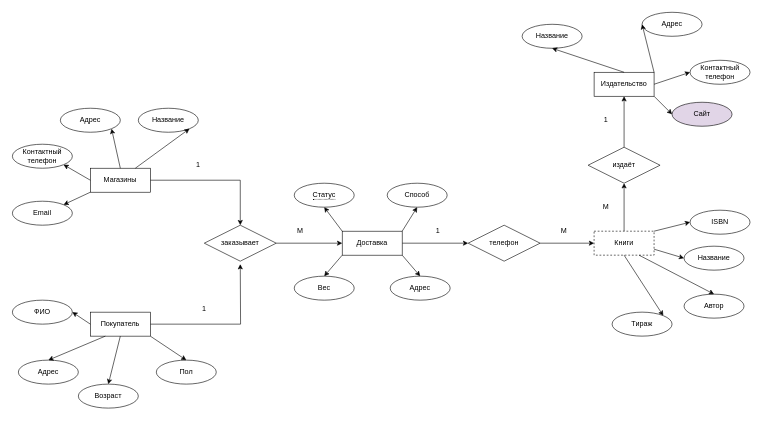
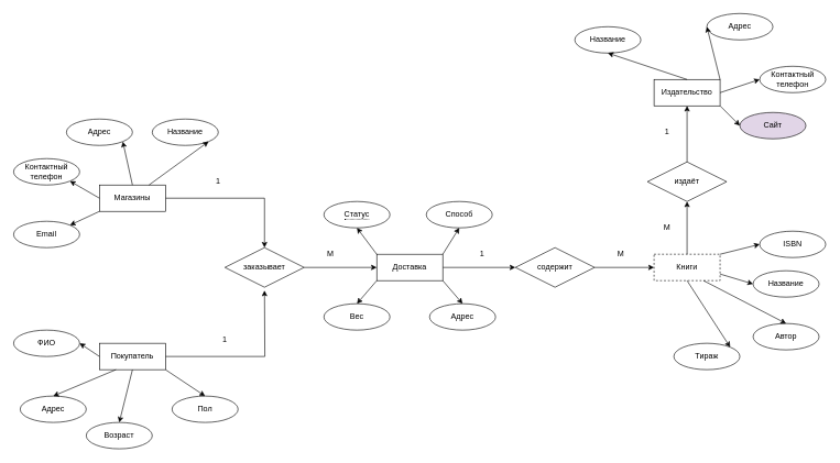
  <mxCell id="0" />
  <mxCell id="1" parent="0" />
  <mxCell id="2" style="edgeStyle=orthogonalEdgeStyle;rounded=0;orthogonalLoop=1;jettySize=auto;html=1;exitX=1;exitY=0.5;exitDx=0;exitDy=0;entryX=0.5;entryY=0;entryDx=0;entryDy=0;" edge="1" parent="1" source="3" target="54"><mxGeometry relative="1" as="geometry" /></mxCell>
  <mxCell id="3" value="Магазины" style="whiteSpace=wrap;html=1;align=center;" parent="1" vertex="1"><mxGeometry x="150" y="280" width="100" height="40" as="geometry" /></mxCell>
  <mxCell id="4" value="Название" style="ellipse;whiteSpace=wrap;html=1;align=center;" parent="1" vertex="1"><mxGeometry x="230" y="180" width="100" height="40" as="geometry" /></mxCell>
  <mxCell id="5" value="Адрес" style="ellipse;whiteSpace=wrap;html=1;align=center;" parent="1" vertex="1"><mxGeometry x="100" y="180" width="100" height="40" as="geometry" /></mxCell>
  <mxCell id="6" value="Контактный&lt;br&gt;телефон" style="ellipse;whiteSpace=wrap;html=1;align=center;" parent="1" vertex="1"><mxGeometry x="20" y="240" width="100" height="40" as="geometry" /></mxCell>
  <mxCell id="7" value="Email" style="ellipse;whiteSpace=wrap;html=1;align=center;" parent="1" vertex="1"><mxGeometry x="20" y="335" width="100" height="40" as="geometry" /></mxCell>
  <mxCell id="8" style="edgeStyle=orthogonalEdgeStyle;rounded=0;orthogonalLoop=1;jettySize=auto;html=1;exitX=1;exitY=0.5;exitDx=0;exitDy=0;entryX=0;entryY=0.5;entryDx=0;entryDy=0;" edge="1" parent="1" source="9" target="23"><mxGeometry relative="1" as="geometry" /></mxCell>
  <mxCell id="9" value="Доставка" style="whiteSpace=wrap;html=1;align=center;" parent="1" vertex="1"><mxGeometry x="570" y="385" width="100" height="40" as="geometry" /></mxCell>
  <mxCell id="10" value="&lt;span style=&quot;border-bottom: 1px dotted&quot;&gt;Статус&lt;/span&gt;" style="ellipse;whiteSpace=wrap;html=1;align=center;" parent="1" vertex="1"><mxGeometry x="490" y="305" width="100" height="40" as="geometry" /></mxCell>
  <mxCell id="11" value="Способ" style="ellipse;whiteSpace=wrap;html=1;align=center;" parent="1" vertex="1"><mxGeometry x="645" y="305" width="100" height="40" as="geometry" /></mxCell>
  <mxCell id="12" value="Контактный&lt;br&gt;телефон" style="ellipse;whiteSpace=wrap;html=1;align=center;" parent="1" vertex="1"><mxGeometry x="1150" y="100" width="100" height="40" as="geometry" /></mxCell>
  <mxCell id="13" value="Вес" style="ellipse;whiteSpace=wrap;html=1;align=center;" parent="1" vertex="1"><mxGeometry x="490" y="460" width="100" height="40" as="geometry" /></mxCell>
  <mxCell id="14" style="edgeStyle=orthogonalEdgeStyle;rounded=0;orthogonalLoop=1;jettySize=auto;html=1;exitX=1;exitY=0.5;exitDx=0;exitDy=0;" edge="1" parent="1" source="15"><mxGeometry relative="1" as="geometry"><mxPoint x="400" y="440" as="targetPoint" /></mxGeometry></mxCell>
  <mxCell id="15" value="Покупатель" style="whiteSpace=wrap;html=1;align=center;" parent="1" vertex="1"><mxGeometry x="150" y="520" width="100" height="40" as="geometry" /></mxCell>
  <mxCell id="16" value="ФИО" style="ellipse;whiteSpace=wrap;html=1;align=center;" parent="1" vertex="1"><mxGeometry x="20" y="500" width="100" height="40" as="geometry" /></mxCell>
  <mxCell id="17" value="Адрес" style="ellipse;whiteSpace=wrap;html=1;align=center;" parent="1" vertex="1"><mxGeometry x="30" y="600" width="100" height="40" as="geometry" /></mxCell>
  <mxCell id="18" value="Возраст" style="ellipse;whiteSpace=wrap;html=1;align=center;" parent="1" vertex="1"><mxGeometry x="130" y="640" width="100" height="40" as="geometry" /></mxCell>
  <mxCell id="19" value="Пол" style="ellipse;whiteSpace=wrap;html=1;align=center;" parent="1" vertex="1"><mxGeometry x="260" y="600" width="100" height="40" as="geometry" /></mxCell>
  <mxCell id="20" style="edgeStyle=orthogonalEdgeStyle;rounded=0;orthogonalLoop=1;jettySize=auto;html=1;exitX=0.5;exitY=0;exitDx=0;exitDy=0;entryX=0.5;entryY=1;entryDx=0;entryDy=0;" edge="1" parent="1" source="21" target="56"><mxGeometry relative="1" as="geometry" /></mxCell>
  <mxCell id="21" value="Книги" style="whiteSpace=wrap;html=1;align=center;dashed=1;" parent="1" vertex="1"><mxGeometry x="990" y="385" width="100" height="40" as="geometry" /></mxCell>
  <mxCell id="22" style="edgeStyle=orthogonalEdgeStyle;rounded=0;orthogonalLoop=1;jettySize=auto;html=1;exitX=1;exitY=0.5;exitDx=0;exitDy=0;entryX=0;entryY=0.5;entryDx=0;entryDy=0;" edge="1" parent="1" source="23" target="21"><mxGeometry relative="1" as="geometry" /></mxCell>
- <mxCell id="23" value="телефон" style="shape=rhombus;perimeter=rhombusPerimeter;whiteSpace=wrap;html=1;align=center;" parent="1" vertex="1"><mxGeometry x="780" y="375" width="120" height="60" as="geometry" /></mxCell>
+ <mxCell id="23" value="содержит" style="shape=rhombus;perimeter=rhombusPerimeter;whiteSpace=wrap;html=1;align=center;" parent="1" vertex="1"><mxGeometry x="780" y="375" width="120" height="60" as="geometry" /></mxCell>
  <mxCell id="24" value="Издательство" style="whiteSpace=wrap;html=1;align=center;" parent="1" vertex="1"><mxGeometry x="990" y="120" width="100" height="40" as="geometry" /></mxCell>
  <mxCell id="25" value="Название" style="ellipse;whiteSpace=wrap;html=1;align=center;" parent="1" vertex="1"><mxGeometry x="870" y="40" width="100" height="40" as="geometry" /></mxCell>
  <mxCell id="26" value="Адрес" style="ellipse;whiteSpace=wrap;html=1;align=center;" parent="1" vertex="1"><mxGeometry x="1070" y="20" width="100" height="40" as="geometry" /></mxCell>
  <mxCell id="27" value="Адрес" style="ellipse;whiteSpace=wrap;html=1;align=center;" parent="1" vertex="1"><mxGeometry x="650" y="460" width="100" height="40" as="geometry" /></mxCell>
  <mxCell id="28" value="Сайт" style="ellipse;whiteSpace=wrap;html=1;align=center;fillColor=#e1d5e7;" parent="1" vertex="1"><mxGeometry x="1120" y="170" width="100" height="40" as="geometry" /></mxCell>
  <mxCell id="29" value="Тираж" style="ellipse;whiteSpace=wrap;html=1;align=center;" parent="1" vertex="1"><mxGeometry x="1020" y="520" width="100" height="40" as="geometry" /></mxCell>
  <mxCell id="30" value="Автор" style="ellipse;whiteSpace=wrap;html=1;align=center;" parent="1" vertex="1"><mxGeometry x="1140" y="490" width="100" height="40" as="geometry" /></mxCell>
  <mxCell id="31" value="Название" style="ellipse;whiteSpace=wrap;html=1;align=center;" parent="1" vertex="1"><mxGeometry x="1140" y="410" width="100" height="40" as="geometry" /></mxCell>
  <mxCell id="32" value="ISBN" style="ellipse;whiteSpace=wrap;html=1;align=center;" parent="1" vertex="1"><mxGeometry x="1150" y="350" width="100" height="40" as="geometry" /></mxCell>
  <mxCell id="33" value="" style="endArrow=classic;html=1;exitX=1;exitY=0;exitDx=0;exitDy=0;entryX=0;entryY=0.5;entryDx=0;entryDy=0;" parent="1" source="21" target="32" edge="1"><mxGeometry width="50" height="50" relative="1" as="geometry"><mxPoint x="530" y="470" as="sourcePoint" /><mxPoint x="580" y="420" as="targetPoint" /></mxGeometry></mxCell>
  <mxCell id="34" value="" style="endArrow=classic;html=1;exitX=1;exitY=0.75;exitDx=0;exitDy=0;entryX=0;entryY=0.5;entryDx=0;entryDy=0;" parent="1" source="21" target="31" edge="1"><mxGeometry width="50" height="50" relative="1" as="geometry"><mxPoint x="530" y="470" as="sourcePoint" /><mxPoint x="580" y="420" as="targetPoint" /></mxGeometry></mxCell>
  <mxCell id="35" value="" style="endArrow=classic;html=1;exitX=0.75;exitY=1;exitDx=0;exitDy=0;entryX=0.5;entryY=0;entryDx=0;entryDy=0;" parent="1" source="21" target="30" edge="1"><mxGeometry width="50" height="50" relative="1" as="geometry"><mxPoint x="530" y="470" as="sourcePoint" /><mxPoint x="580" y="420" as="targetPoint" /></mxGeometry></mxCell>
  <mxCell id="36" value="" style="endArrow=classic;html=1;entryX=1;entryY=0;entryDx=0;entryDy=0;exitX=0.5;exitY=1;exitDx=0;exitDy=0;" parent="1" source="21" target="29" edge="1"><mxGeometry width="50" height="50" relative="1" as="geometry"><mxPoint x="530" y="470" as="sourcePoint" /><mxPoint x="580" y="420" as="targetPoint" /></mxGeometry></mxCell>
  <mxCell id="37" value="" style="endArrow=classic;html=1;exitX=1;exitY=1;exitDx=0;exitDy=0;entryX=0.5;entryY=0;entryDx=0;entryDy=0;" parent="1" source="15" target="19" edge="1"><mxGeometry width="50" height="50" relative="1" as="geometry"><mxPoint x="530" y="470" as="sourcePoint" /><mxPoint x="580" y="420" as="targetPoint" /></mxGeometry></mxCell>
  <mxCell id="38" value="" style="endArrow=classic;html=1;exitX=0.5;exitY=1;exitDx=0;exitDy=0;entryX=0.5;entryY=0;entryDx=0;entryDy=0;" parent="1" source="15" target="18" edge="1"><mxGeometry width="50" height="50" relative="1" as="geometry"><mxPoint x="530" y="470" as="sourcePoint" /><mxPoint x="580" y="420" as="targetPoint" /></mxGeometry></mxCell>
  <mxCell id="39" value="" style="endArrow=classic;html=1;exitX=0.25;exitY=1;exitDx=0;exitDy=0;entryX=0.5;entryY=0;entryDx=0;entryDy=0;" parent="1" source="15" target="17" edge="1"><mxGeometry width="50" height="50" relative="1" as="geometry"><mxPoint x="530" y="470" as="sourcePoint" /><mxPoint x="580" y="420" as="targetPoint" /></mxGeometry></mxCell>
  <mxCell id="40" value="" style="endArrow=classic;html=1;exitX=0;exitY=0.5;exitDx=0;exitDy=0;entryX=1;entryY=0.5;entryDx=0;entryDy=0;" parent="1" source="15" target="16" edge="1"><mxGeometry width="50" height="50" relative="1" as="geometry"><mxPoint x="450" y="470" as="sourcePoint" /><mxPoint x="500" y="420" as="targetPoint" /></mxGeometry></mxCell>
  <mxCell id="41" value="" style="endArrow=classic;html=1;exitX=0;exitY=1;exitDx=0;exitDy=0;entryX=1;entryY=0;entryDx=0;entryDy=0;" parent="1" source="3" target="7" edge="1"><mxGeometry width="50" height="50" relative="1" as="geometry"><mxPoint x="450" y="470" as="sourcePoint" /><mxPoint x="500" y="420" as="targetPoint" /></mxGeometry></mxCell>
  <mxCell id="42" value="" style="endArrow=classic;html=1;exitX=0;exitY=0.5;exitDx=0;exitDy=0;entryX=1;entryY=1;entryDx=0;entryDy=0;" parent="1" source="3" target="6" edge="1"><mxGeometry width="50" height="50" relative="1" as="geometry"><mxPoint x="450" y="470" as="sourcePoint" /><mxPoint x="500" y="420" as="targetPoint" /></mxGeometry></mxCell>
  <mxCell id="43" value="" style="endArrow=classic;html=1;exitX=0.5;exitY=0;exitDx=0;exitDy=0;entryX=1;entryY=1;entryDx=0;entryDy=0;" parent="1" source="3" target="5" edge="1"><mxGeometry width="50" height="50" relative="1" as="geometry"><mxPoint x="450" y="470" as="sourcePoint" /><mxPoint x="500" y="420" as="targetPoint" /></mxGeometry></mxCell>
  <mxCell id="44" value="" style="endArrow=classic;html=1;exitX=0.75;exitY=0;exitDx=0;exitDy=0;entryX=1;entryY=1;entryDx=0;entryDy=0;" parent="1" source="3" target="4" edge="1"><mxGeometry width="50" height="50" relative="1" as="geometry"><mxPoint x="450" y="470" as="sourcePoint" /><mxPoint x="500" y="420" as="targetPoint" /></mxGeometry></mxCell>
  <mxCell id="45" value="" style="endArrow=classic;html=1;exitX=0;exitY=1;exitDx=0;exitDy=0;entryX=0.5;entryY=0;entryDx=0;entryDy=0;" parent="1" source="9" target="13" edge="1"><mxGeometry width="50" height="50" relative="1" as="geometry"><mxPoint x="450" y="380" as="sourcePoint" /><mxPoint x="500" y="330" as="targetPoint" /></mxGeometry></mxCell>
  <mxCell id="46" value="" style="endArrow=classic;html=1;entryX=0.5;entryY=0;entryDx=0;entryDy=0;exitX=1;exitY=1;exitDx=0;exitDy=0;" parent="1" source="9" target="27" edge="1"><mxGeometry width="50" height="50" relative="1" as="geometry"><mxPoint x="450" y="380" as="sourcePoint" /><mxPoint x="500" y="330" as="targetPoint" /></mxGeometry></mxCell>
  <mxCell id="47" value="" style="endArrow=classic;html=1;exitX=0;exitY=0;exitDx=0;exitDy=0;entryX=0.5;entryY=1;entryDx=0;entryDy=0;" parent="1" source="9" target="10" edge="1"><mxGeometry width="50" height="50" relative="1" as="geometry"><mxPoint x="450" y="380" as="sourcePoint" /><mxPoint x="500" y="330" as="targetPoint" /></mxGeometry></mxCell>
  <mxCell id="48" value="" style="endArrow=classic;html=1;exitX=1;exitY=0;exitDx=0;exitDy=0;entryX=0.5;entryY=1;entryDx=0;entryDy=0;" parent="1" source="9" target="11" edge="1"><mxGeometry width="50" height="50" relative="1" as="geometry"><mxPoint x="450" y="380" as="sourcePoint" /><mxPoint x="500" y="330" as="targetPoint" /></mxGeometry></mxCell>
  <mxCell id="49" value="" style="endArrow=classic;html=1;exitX=1;exitY=1;exitDx=0;exitDy=0;entryX=0;entryY=0.5;entryDx=0;entryDy=0;" parent="1" source="24" target="28" edge="1"><mxGeometry width="50" height="50" relative="1" as="geometry"><mxPoint x="830" y="380" as="sourcePoint" /><mxPoint x="880" y="330" as="targetPoint" /></mxGeometry></mxCell>
  <mxCell id="50" value="" style="endArrow=classic;html=1;exitX=1;exitY=0.5;exitDx=0;exitDy=0;entryX=0;entryY=0.5;entryDx=0;entryDy=0;" parent="1" source="24" target="12" edge="1"><mxGeometry width="50" height="50" relative="1" as="geometry"><mxPoint x="830" y="380" as="sourcePoint" /><mxPoint x="880" y="330" as="targetPoint" /></mxGeometry></mxCell>
  <mxCell id="51" value="" style="endArrow=classic;html=1;exitX=1;exitY=0;exitDx=0;exitDy=0;entryX=0;entryY=0.5;entryDx=0;entryDy=0;" parent="1" source="24" target="26" edge="1"><mxGeometry width="50" height="50" relative="1" as="geometry"><mxPoint x="830" y="380" as="sourcePoint" /><mxPoint x="880" y="330" as="targetPoint" /></mxGeometry></mxCell>
  <mxCell id="52" value="" style="endArrow=classic;html=1;exitX=0.5;exitY=0;exitDx=0;exitDy=0;entryX=0.5;entryY=1;entryDx=0;entryDy=0;" parent="1" source="24" target="25" edge="1"><mxGeometry width="50" height="50" relative="1" as="geometry"><mxPoint x="830" y="380" as="sourcePoint" /><mxPoint x="880" y="330" as="targetPoint" /></mxGeometry></mxCell>
  <mxCell id="53" style="edgeStyle=orthogonalEdgeStyle;rounded=0;orthogonalLoop=1;jettySize=auto;html=1;exitX=1;exitY=0.5;exitDx=0;exitDy=0;entryX=0;entryY=0.5;entryDx=0;entryDy=0;" edge="1" parent="1" source="54" target="9"><mxGeometry relative="1" as="geometry" /></mxCell>
  <mxCell id="54" value="заказывает" style="shape=rhombus;perimeter=rhombusPerimeter;whiteSpace=wrap;html=1;align=center;" parent="1" vertex="1"><mxGeometry x="340" y="375" width="120" height="60" as="geometry" /></mxCell>
  <mxCell id="55" style="edgeStyle=orthogonalEdgeStyle;rounded=0;orthogonalLoop=1;jettySize=auto;html=1;exitX=0.5;exitY=0;exitDx=0;exitDy=0;entryX=0.5;entryY=1;entryDx=0;entryDy=0;" edge="1" parent="1" source="56" target="24"><mxGeometry relative="1" as="geometry" /></mxCell>
  <mxCell id="56" value="издаёт" style="shape=rhombus;perimeter=rhombusPerimeter;whiteSpace=wrap;html=1;align=center;" vertex="1" parent="1"><mxGeometry x="980" y="245" width="120" height="60" as="geometry" /></mxCell>
  <mxCell id="57" value="М" style="text;html=1;strokeColor=none;fillColor=none;align=center;verticalAlign=middle;whiteSpace=wrap;rounded=0;" vertex="1" parent="1"><mxGeometry x="470" y="370" width="60" height="30" as="geometry" /></mxCell>
  <mxCell id="58" value="М" style="text;html=1;strokeColor=none;fillColor=none;align=center;verticalAlign=middle;whiteSpace=wrap;rounded=0;" vertex="1" parent="1"><mxGeometry x="910" y="370" width="60" height="30" as="geometry" /></mxCell>
  <mxCell id="59" value="1" style="text;html=1;strokeColor=none;fillColor=none;align=center;verticalAlign=middle;whiteSpace=wrap;rounded=0;" vertex="1" parent="1"><mxGeometry x="700" y="370" width="60" height="30" as="geometry" /></mxCell>
  <mxCell id="60" value="1" style="text;html=1;strokeColor=none;fillColor=none;align=center;verticalAlign=middle;whiteSpace=wrap;rounded=0;" vertex="1" parent="1"><mxGeometry x="980" y="185" width="60" height="30" as="geometry" /></mxCell>
  <mxCell id="61" value="М" style="text;html=1;strokeColor=none;fillColor=none;align=center;verticalAlign=middle;whiteSpace=wrap;rounded=0;" vertex="1" parent="1"><mxGeometry x="980" y="330" width="60" height="30" as="geometry" /></mxCell>
  <mxCell id="62" value="1" style="text;html=1;strokeColor=none;fillColor=none;align=center;verticalAlign=middle;whiteSpace=wrap;rounded=0;" vertex="1" parent="1"><mxGeometry x="300" y="260" width="60" height="30" as="geometry" /></mxCell>
  <mxCell id="63" value="1" style="text;html=1;strokeColor=none;fillColor=none;align=center;verticalAlign=middle;whiteSpace=wrap;rounded=0;" vertex="1" parent="1"><mxGeometry x="310" y="500" width="60" height="30" as="geometry" /></mxCell>
